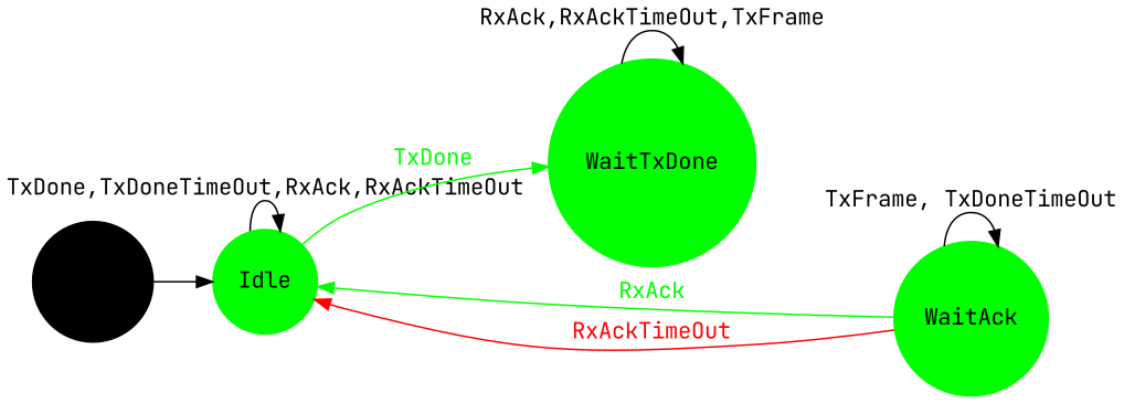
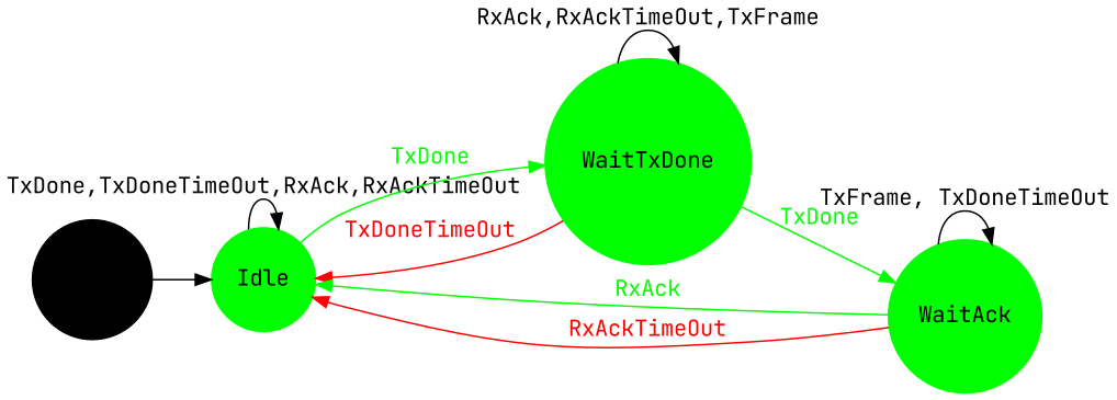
  digraph {
    fontname="JetBrains Mono"
    rankdir=LR
    node [color=green fontname="JetBrains Mono" shape=circle style=filled]
    edge [fontname="JetBrains Mono"]
    n1 [color=black label=Start]
    n2 [label=Idle]
    n3 [label=WaitTxDone]
    n4 [label=WaitAck]
    n1 -> n2
    n2 -> n2 [label="TxDone,TxDoneTimeOut,RxAck,RxAckTimeOut"]
    n2 -> n3 [color=green fontcolor=green label=TxDone]
+   n3 -> n2 [color=red fontcolor=red label=TxDoneTimeOut]
    n3 -> n3 [label="RxAck,RxAckTimeOut,TxFrame"]
+   n3 -> n4 [color=green fontcolor=green label=TxDone]
    n4 -> n2 [color=green fontcolor=green label=RxAck]
    n4 -> n2 [color=red fontcolor=red label=RxAckTimeOut]
    n4 -> n4 [color=black label="TxFrame, TxDoneTimeOut"]
  }
